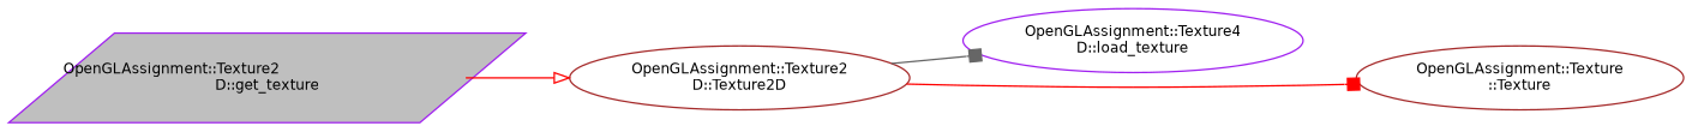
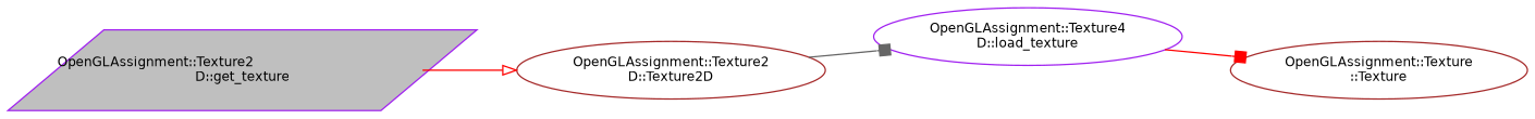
  digraph {
    rankdir=LR
    node [color=purple fillcolor=white fontname=Helvetica fontsize=10 shape=ellipse style=filled]
    edge [arrowhead=box color=red fontname=Helvetica fontsize=10 labelfontname=Helvetica labelfontsize=10 style=solid]
    n1 [fillcolor=grey75 fontcolor=black height=0.2 label="OpenGLAssignment::Texture2\lD::get_texture" shape=parallelogram width=0.4]
    n2 [color=brown height=0.2 label="OpenGLAssignment::Texture2\lD::Texture2D" width=0.4]
    n3 [height=0.2 label="OpenGLAssignment::Texture4\lD::load_texture" width=0.4]
    n4 [color=brown height=0.2 label="OpenGLAssignment::Texture\l::Texture" width=0.4]
    n1 -> n2 [arrowhead=onormal]
    n2 -> n3 [color=gray40]
-   n2 -> n4
+   n3 -> n4
  }
